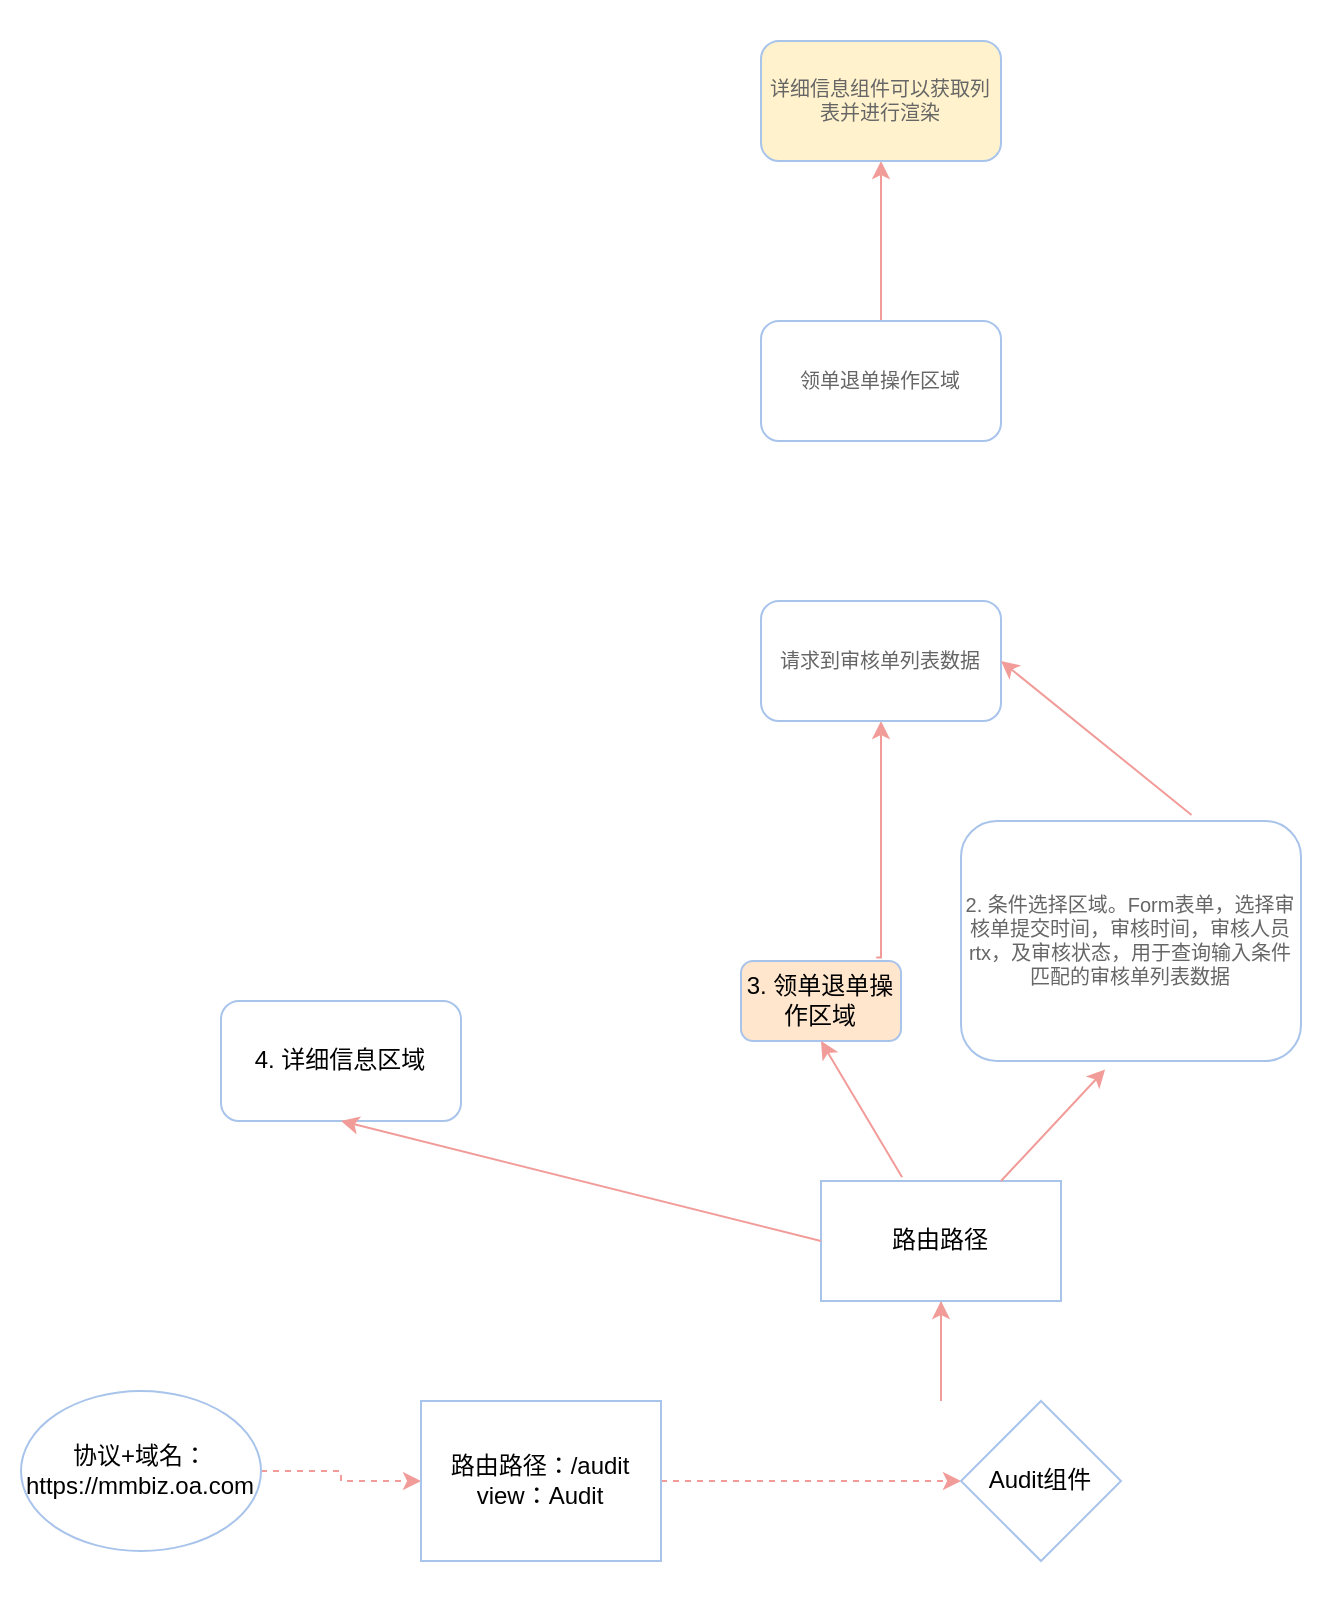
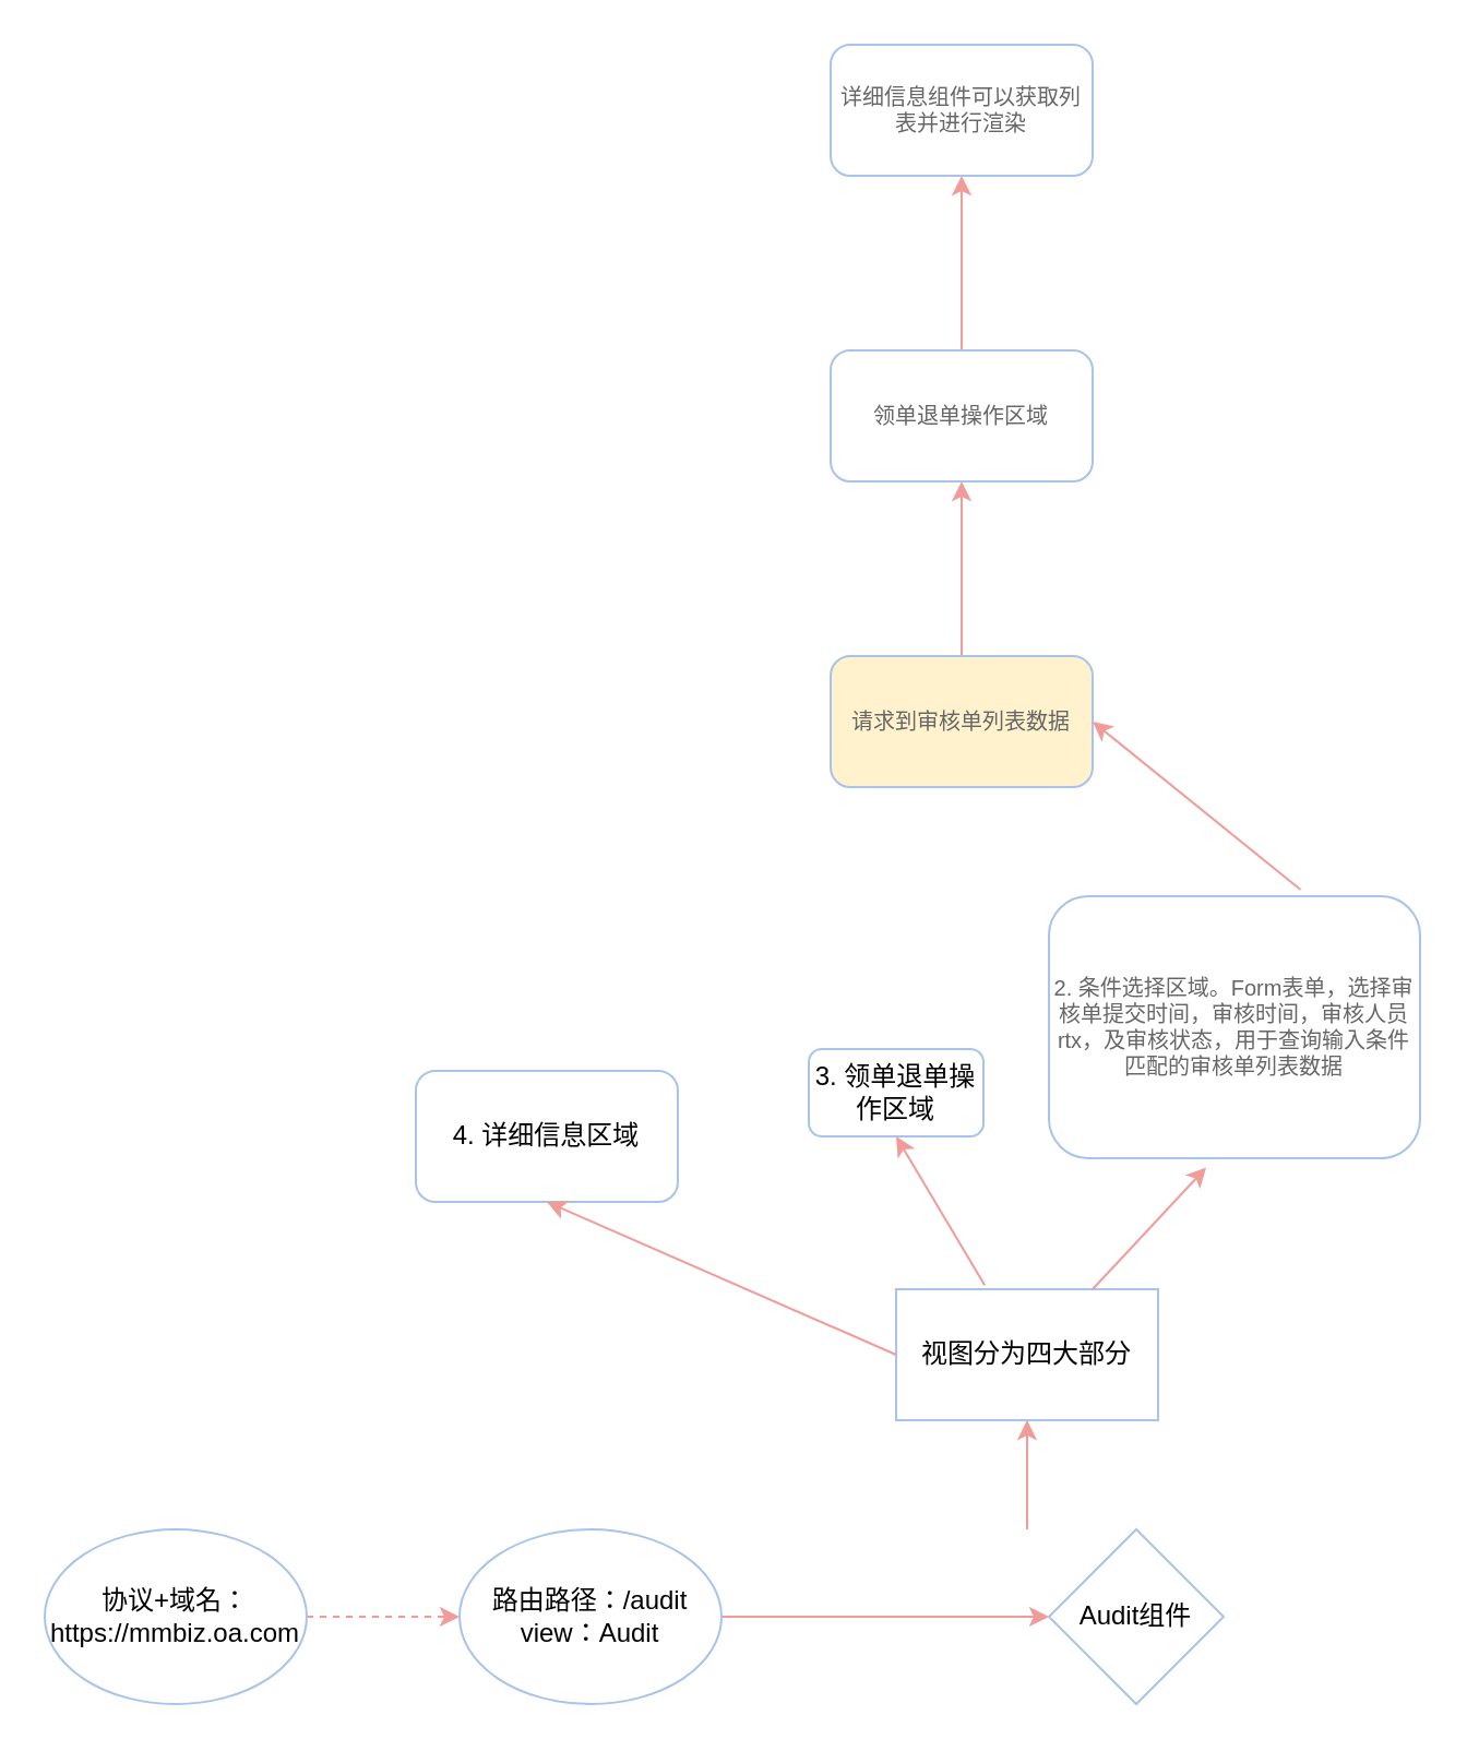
  <mxCell id="0" />
  <mxCell id="1" parent="0" />
  <mxCell id="2" value="" style="edgeStyle=orthogonalEdgeStyle;rounded=0;orthogonalLoop=1;jettySize=auto;html=1;strokeColor=#F19C99;dashed=1;" parent="1" source="3" target="5" edge="1"><mxGeometry relative="1" as="geometry" /></mxCell>
- <mxCell id="3" value="协议+域名：&lt;br&gt;https://mmbiz.oa.com" style="ellipse;whiteSpace=wrap;html=1;strokeColor=#A9C4EB;" parent="1" vertex="1"><mxGeometry x="10" y="695" width="120" height="80" as="geometry" /></mxCell>
- <mxCell id="4" value="" style="edgeStyle=orthogonalEdgeStyle;rounded=0;orthogonalLoop=1;jettySize=auto;html=1;strokeColor=#F19C99;dashed=1;" parent="1" source="5" target="6" edge="1"><mxGeometry relative="1" as="geometry" /></mxCell>
- <mxCell id="5" value="路由路径：/audit&lt;br&gt;view：Audit" style="whiteSpace=wrap;html=1;strokeColor=#A9C4EB;rounded=0;" parent="1" vertex="1"><mxGeometry x="210" y="700" width="120" height="80" as="geometry" /></mxCell>
+ <mxCell id="3" value="协议+域名：&lt;br&gt;https://mmbiz.oa.com" style="ellipse;whiteSpace=wrap;html=1;strokeColor=#A9C4EB;" parent="1" vertex="1"><mxGeometry x="20" y="700" width="120" height="80" as="geometry" /></mxCell>
+ <mxCell id="4" value="" style="edgeStyle=orthogonalEdgeStyle;rounded=0;orthogonalLoop=1;jettySize=auto;html=1;strokeColor=#F19C99;" parent="1" source="5" target="6" edge="1"><mxGeometry relative="1" as="geometry" /></mxCell>
+ <mxCell id="5" value="路由路径：/audit&lt;br&gt;view：Audit" style="ellipse;whiteSpace=wrap;html=1;strokeColor=#A9C4EB;" parent="1" vertex="1"><mxGeometry x="210" y="700" width="120" height="80" as="geometry" /></mxCell>
  <mxCell id="6" value="Audit组件" style="rhombus;whiteSpace=wrap;html=1;strokeColor=#A9C4EB;" parent="1" vertex="1"><mxGeometry x="480" y="700" width="80" height="80" as="geometry" /></mxCell>
  <mxCell id="7" value="" style="edgeStyle=orthogonalEdgeStyle;shape=connector;rounded=0;orthogonalLoop=1;jettySize=auto;html=1;labelBackgroundColor=default;strokeColor=#F19C99;fontFamily=Helvetica;fontSize=11;fontColor=default;endArrow=classic;" parent="1" target="8" edge="1"><mxGeometry relative="1" as="geometry"><mxPoint x="470" y="650" as="sourcePoint" /><Array as="points"><mxPoint x="470" y="700" /><mxPoint x="470" y="700" /></Array></mxGeometry></mxCell>
- <mxCell id="8" value="路由路径" style="whiteSpace=wrap;html=1;strokeColor=#A9C4EB;" parent="1" vertex="1"><mxGeometry x="410" y="590" width="120" height="60" as="geometry" /></mxCell>
+ <mxCell id="8" value="视图分为四大部分" style="whiteSpace=wrap;html=1;strokeColor=#A9C4EB;" parent="1" vertex="1"><mxGeometry x="410" y="590" width="120" height="60" as="geometry" /></mxCell>
  <mxCell id="9" value="2. 条件选择区域。Form表单，选择审核单提交时间，审核时间，审核人员rtx，及审核状态，用于查询输入条件匹配的审核单列表数据" style="rounded=1;whiteSpace=wrap;html=1;strokeColor=#A9C4EB;fontColor=#666666;fontSize=10;" parent="1" vertex="1"><mxGeometry x="480" y="410" width="170" height="120" as="geometry" /></mxCell>
- <mxCell id="10" value="3. 领单退单操作区域" style="rounded=1;whiteSpace=wrap;html=1;strokeColor=#A9C4EB;fillColor=#ffe6cc;" parent="1" vertex="1"><mxGeometry x="370" y="480" width="80" height="40" as="geometry" /></mxCell>
+ <mxCell id="10" value="3. 领单退单操作区域" style="rounded=1;whiteSpace=wrap;html=1;strokeColor=#A9C4EB;" parent="1" vertex="1"><mxGeometry x="370" y="480" width="80" height="40" as="geometry" /></mxCell>
  <mxCell id="11" value="" style="endArrow=classic;html=1;rounded=0;labelBackgroundColor=default;strokeColor=#F19C99;fontFamily=Helvetica;fontSize=11;fontColor=default;shape=connector;entryX=0.5;entryY=1;entryDx=0;entryDy=0;exitX=0.338;exitY=-0.032;exitDx=0;exitDy=0;exitPerimeter=0;" parent="1" source="8" target="10" edge="1"><mxGeometry width="50" height="50" relative="1" as="geometry"><mxPoint x="430" y="510" as="sourcePoint" /><mxPoint x="380" y="560" as="targetPoint" /></mxGeometry></mxCell>
- <mxCell id="12" value="4. 详细信息区域" style="rounded=1;whiteSpace=wrap;html=1;strokeColor=#A9C4EB;" parent="1" vertex="1"><mxGeometry x="110" y="500" width="120" height="60" as="geometry" /></mxCell>
+ <mxCell id="12" value="4. 详细信息区域" style="rounded=1;whiteSpace=wrap;html=1;strokeColor=#A9C4EB;" parent="1" vertex="1"><mxGeometry x="190" y="490" width="120" height="60" as="geometry" /></mxCell>
  <mxCell id="13" value="" style="endArrow=classic;html=1;rounded=0;labelBackgroundColor=default;strokeColor=#F19C99;fontFamily=Helvetica;fontSize=11;fontColor=default;shape=connector;entryX=0.424;entryY=1.035;entryDx=0;entryDy=0;entryPerimeter=0;" parent="1" edge="1" target="9"><mxGeometry width="50" height="50" relative="1" as="geometry"><mxPoint x="500" y="590" as="sourcePoint" /><mxPoint x="640" y="550" as="targetPoint" /></mxGeometry></mxCell>
  <mxCell id="14" value="" style="endArrow=classic;html=1;rounded=0;labelBackgroundColor=default;strokeColor=#F19C99;fontFamily=Helvetica;fontSize=11;fontColor=default;shape=connector;entryX=0.5;entryY=1;entryDx=0;entryDy=0;exitX=0;exitY=0.5;exitDx=0;exitDy=0;" parent="1" source="8" target="12" edge="1"><mxGeometry width="50" height="50" relative="1" as="geometry"><mxPoint x="410" y="630" as="sourcePoint" /><mxPoint x="290" y="620" as="targetPoint" /></mxGeometry></mxCell>
- <mxCell id="15" value="" style="edgeStyle=orthogonalEdgeStyle;rounded=0;orthogonalLoop=1;jettySize=auto;html=1;fontFamily=Helvetica;fontSize=11;fontColor=default;exitX=0.845;exitY=-0.045;exitDx=0;exitDy=0;exitPerimeter=0;entryX=0.5;entryY=1;entryDx=0;entryDy=0;strokeColor=#F19C99;" edge="1" parent="1" source="10" target="17"><mxGeometry relative="1" as="geometry"><mxPoint x="440" y="440" as="sourcePoint" /><mxPoint x="438" y="380" as="targetPoint" /><Array as="points"><mxPoint x="440" y="478" /></Array></mxGeometry></mxCell>
- <mxCell id="17" value="请求到审核单列表数据" style="rounded=1;whiteSpace=wrap;html=1;fontSize=10;strokeColor=#A9C4EB;fontColor=#666666;" vertex="1" parent="1"><mxGeometry x="380" y="300" width="120" height="60" as="geometry" /></mxCell>
+ <mxCell id="16" value="" style="edgeStyle=orthogonalEdgeStyle;rounded=0;orthogonalLoop=1;jettySize=auto;html=1;fontFamily=Helvetica;fontSize=11;fontColor=default;strokeColor=#F19C99;" edge="1" parent="1" source="17" target="20"><mxGeometry relative="1" as="geometry" /></mxCell>
+ <mxCell id="17" value="请求到审核单列表数据" style="rounded=1;whiteSpace=wrap;html=1;fontSize=10;strokeColor=#A9C4EB;fontColor=#666666;fillColor=#fff2cc;" vertex="1" parent="1"><mxGeometry x="380" y="300" width="120" height="60" as="geometry" /></mxCell>
  <mxCell id="18" value="" style="endArrow=classic;html=1;rounded=0;fontFamily=Helvetica;fontSize=11;fontColor=default;exitX=0.678;exitY=-0.025;exitDx=0;exitDy=0;entryX=1;entryY=0.5;entryDx=0;entryDy=0;exitPerimeter=0;strokeColor=#F19C99;" edge="1" parent="1" source="9" target="17"><mxGeometry width="50" height="50" relative="1" as="geometry"><mxPoint x="640" y="400" as="sourcePoint" /><mxPoint x="580" y="310" as="targetPoint" /></mxGeometry></mxCell>
  <mxCell id="19" value="" style="edgeStyle=none;shape=connector;rounded=0;orthogonalLoop=1;jettySize=auto;html=1;labelBackgroundColor=default;strokeColor=#F19C99;fontFamily=Helvetica;fontSize=11;fontColor=default;endArrow=classic;" edge="1" parent="1" source="20" target="21"><mxGeometry relative="1" as="geometry" /></mxCell>
  <mxCell id="20" value="领单退单操作区域" style="whiteSpace=wrap;html=1;fontSize=10;strokeColor=#A9C4EB;fontColor=#666666;rounded=1;" vertex="1" parent="1"><mxGeometry x="380" y="160" width="120" height="60" as="geometry" /></mxCell>
- <mxCell id="21" value="详细信息组件可以获取列表并进行渲染" style="whiteSpace=wrap;html=1;fontSize=10;strokeColor=#A9C4EB;fontColor=#666666;rounded=1;fillColor=#fff2cc;" vertex="1" parent="1"><mxGeometry x="380" y="20" width="120" height="60" as="geometry" /></mxCell>
+ <mxCell id="21" value="详细信息组件可以获取列表并进行渲染" style="whiteSpace=wrap;html=1;fontSize=10;strokeColor=#A9C4EB;fontColor=#666666;rounded=1;" vertex="1" parent="1"><mxGeometry x="380" y="20" width="120" height="60" as="geometry" /></mxCell>
